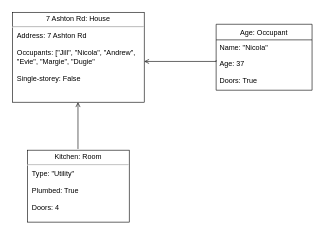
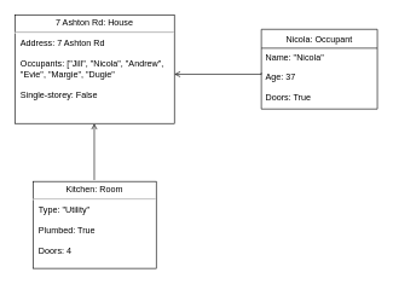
  <mxCell id="0" />
  <mxCell id="1" parent="0" />
  <mxCell id="2" value="&lt;p style=&quot;margin: 4px 0px 0px; text-align: center;&quot;&gt;7 Ashton Rd: House&lt;/p&gt;&lt;hr&gt;&lt;p style=&quot;margin:0px;margin-left:8px;&quot;&gt;Address: 7 Ashton Rd&lt;/p&gt;&lt;p style=&quot;margin:0px;margin-left:8px;&quot;&gt;&lt;br&gt;&lt;/p&gt;&lt;p style=&quot;margin:0px;margin-left:8px;&quot;&gt;Occupants: [&quot;Jill&quot;, &quot;Nicola&quot;,&amp;nbsp;&lt;span style=&quot;background-color: initial;&quot;&gt;&quot;Andrew&quot;,&amp;nbsp;&lt;/span&gt;&lt;/p&gt;&lt;p style=&quot;margin:0px;margin-left:8px;&quot;&gt;&lt;span style=&quot;background-color: initial;&quot;&gt;&quot;Evie&quot;, &quot;Margie&quot;,&amp;nbsp;&lt;/span&gt;&lt;span style=&quot;background-color: initial;&quot;&gt;&quot;Dugie&quot;&lt;/span&gt;&lt;/p&gt;&lt;p style=&quot;margin:0px;margin-left:8px;&quot;&gt;&lt;br&gt;&lt;/p&gt;&lt;p style=&quot;margin:0px;margin-left:8px;&quot;&gt;Single-storey: False&lt;/p&gt;" style="verticalAlign=top;align=left;overflow=fill;fontSize=12;fontFamily=Helvetica;html=1;" vertex="1" parent="1"><mxGeometry x="20" y="20" width="220" height="150" as="geometry" /></mxCell>
  <mxCell id="3" value="&lt;p style=&quot;margin: 4px 0px 0px; text-align: center;&quot;&gt;Kitchen: Room&lt;/p&gt;&lt;hr&gt;&lt;p style=&quot;margin:0px;margin-left:8px;&quot;&gt;Type: &quot;Utility&quot;&lt;/p&gt;&lt;p style=&quot;margin:0px;margin-left:8px;&quot;&gt;&lt;br&gt;&lt;/p&gt;&lt;p style=&quot;margin:0px;margin-left:8px;&quot;&gt;Plumbed: True&lt;/p&gt;&lt;p style=&quot;margin:0px;margin-left:8px;&quot;&gt;&lt;br&gt;&lt;/p&gt;&lt;p style=&quot;margin:0px;margin-left:8px;&quot;&gt;Doors: 4&lt;/p&gt;" style="verticalAlign=top;align=left;overflow=fill;fontSize=12;fontFamily=Helvetica;html=1;" vertex="1" parent="1"><mxGeometry x="45" y="250" width="170" height="120" as="geometry" /></mxCell>
- <mxCell id="4" value="Age: Occupant" style="swimlane;fontStyle=0;align=center;verticalAlign=top;childLayout=stackLayout;horizontal=1;startSize=26;horizontalStack=0;resizeParent=1;resizeLast=0;collapsible=1;marginBottom=0;rounded=0;shadow=0;strokeWidth=1;" vertex="1" parent="1"><mxGeometry x="360" y="40" width="160" height="110" as="geometry"><mxRectangle x="550" y="140" width="160" height="26" as="alternateBounds" /></mxGeometry></mxCell>
+ <mxCell id="4" value="Nicola: Occupant" style="swimlane;fontStyle=0;align=center;verticalAlign=top;childLayout=stackLayout;horizontal=1;startSize=26;horizontalStack=0;resizeParent=1;resizeLast=0;collapsible=1;marginBottom=0;rounded=0;shadow=0;strokeWidth=1;" vertex="1" parent="1"><mxGeometry x="360" y="40" width="160" height="110" as="geometry"><mxRectangle x="550" y="140" width="160" height="26" as="alternateBounds" /></mxGeometry></mxCell>
  <mxCell id="5" value="Name: &quot;Nicola&quot;" style="text;align=left;verticalAlign=top;spacingLeft=4;spacingRight=4;overflow=hidden;rotatable=0;points=[[0,0.5],[1,0.5]];portConstraint=eastwest;rounded=0;shadow=0;html=0;" vertex="1" parent="4"><mxGeometry y="26" width="160" height="26" as="geometry" /></mxCell>
  <mxCell id="6" value="Age: 37" style="text;align=left;verticalAlign=top;spacingLeft=4;spacingRight=4;overflow=hidden;rotatable=0;points=[[0,0.5],[1,0.5]];portConstraint=eastwest;rounded=0;shadow=0;html=0;" vertex="1" parent="4"><mxGeometry y="52" width="160" height="28" as="geometry" /></mxCell>
  <mxCell id="7" value="Doors: True" style="text;align=left;verticalAlign=top;spacingLeft=4;spacingRight=4;overflow=hidden;rotatable=0;points=[[0,0.5],[1,0.5]];portConstraint=eastwest;rounded=0;shadow=0;html=0;" vertex="1" parent="4"><mxGeometry y="80" width="160" height="30" as="geometry" /></mxCell>
  <mxCell id="8" value="" style="edgeStyle=orthogonalEdgeStyle;rounded=0;orthogonalLoop=1;jettySize=auto;html=1;endArrow=open;endFill=0;" edge="1" parent="1"><mxGeometry relative="1" as="geometry"><Array as="points"><mxPoint x="129.5" y="248" /><mxPoint x="129.5" y="248" /></Array><mxPoint x="129.5" y="248" as="sourcePoint" /><mxPoint x="129.5" y="170" as="targetPoint" /></mxGeometry></mxCell>
  <mxCell id="9" value="" style="endArrow=open;shadow=0;strokeWidth=1;rounded=0;endFill=1;edgeStyle=elbowEdgeStyle;elbow=vertical;" edge="1" parent="1"><mxGeometry x="0.5" y="41" relative="1" as="geometry"><mxPoint x="360" y="100" as="sourcePoint" /><mxPoint x="240" y="102" as="targetPoint" /><mxPoint x="-40" y="32" as="offset" /><Array as="points"><mxPoint x="350" y="102" /><mxPoint x="80" y="102" /><mxPoint x="270" y="102" /></Array></mxGeometry></mxCell>
